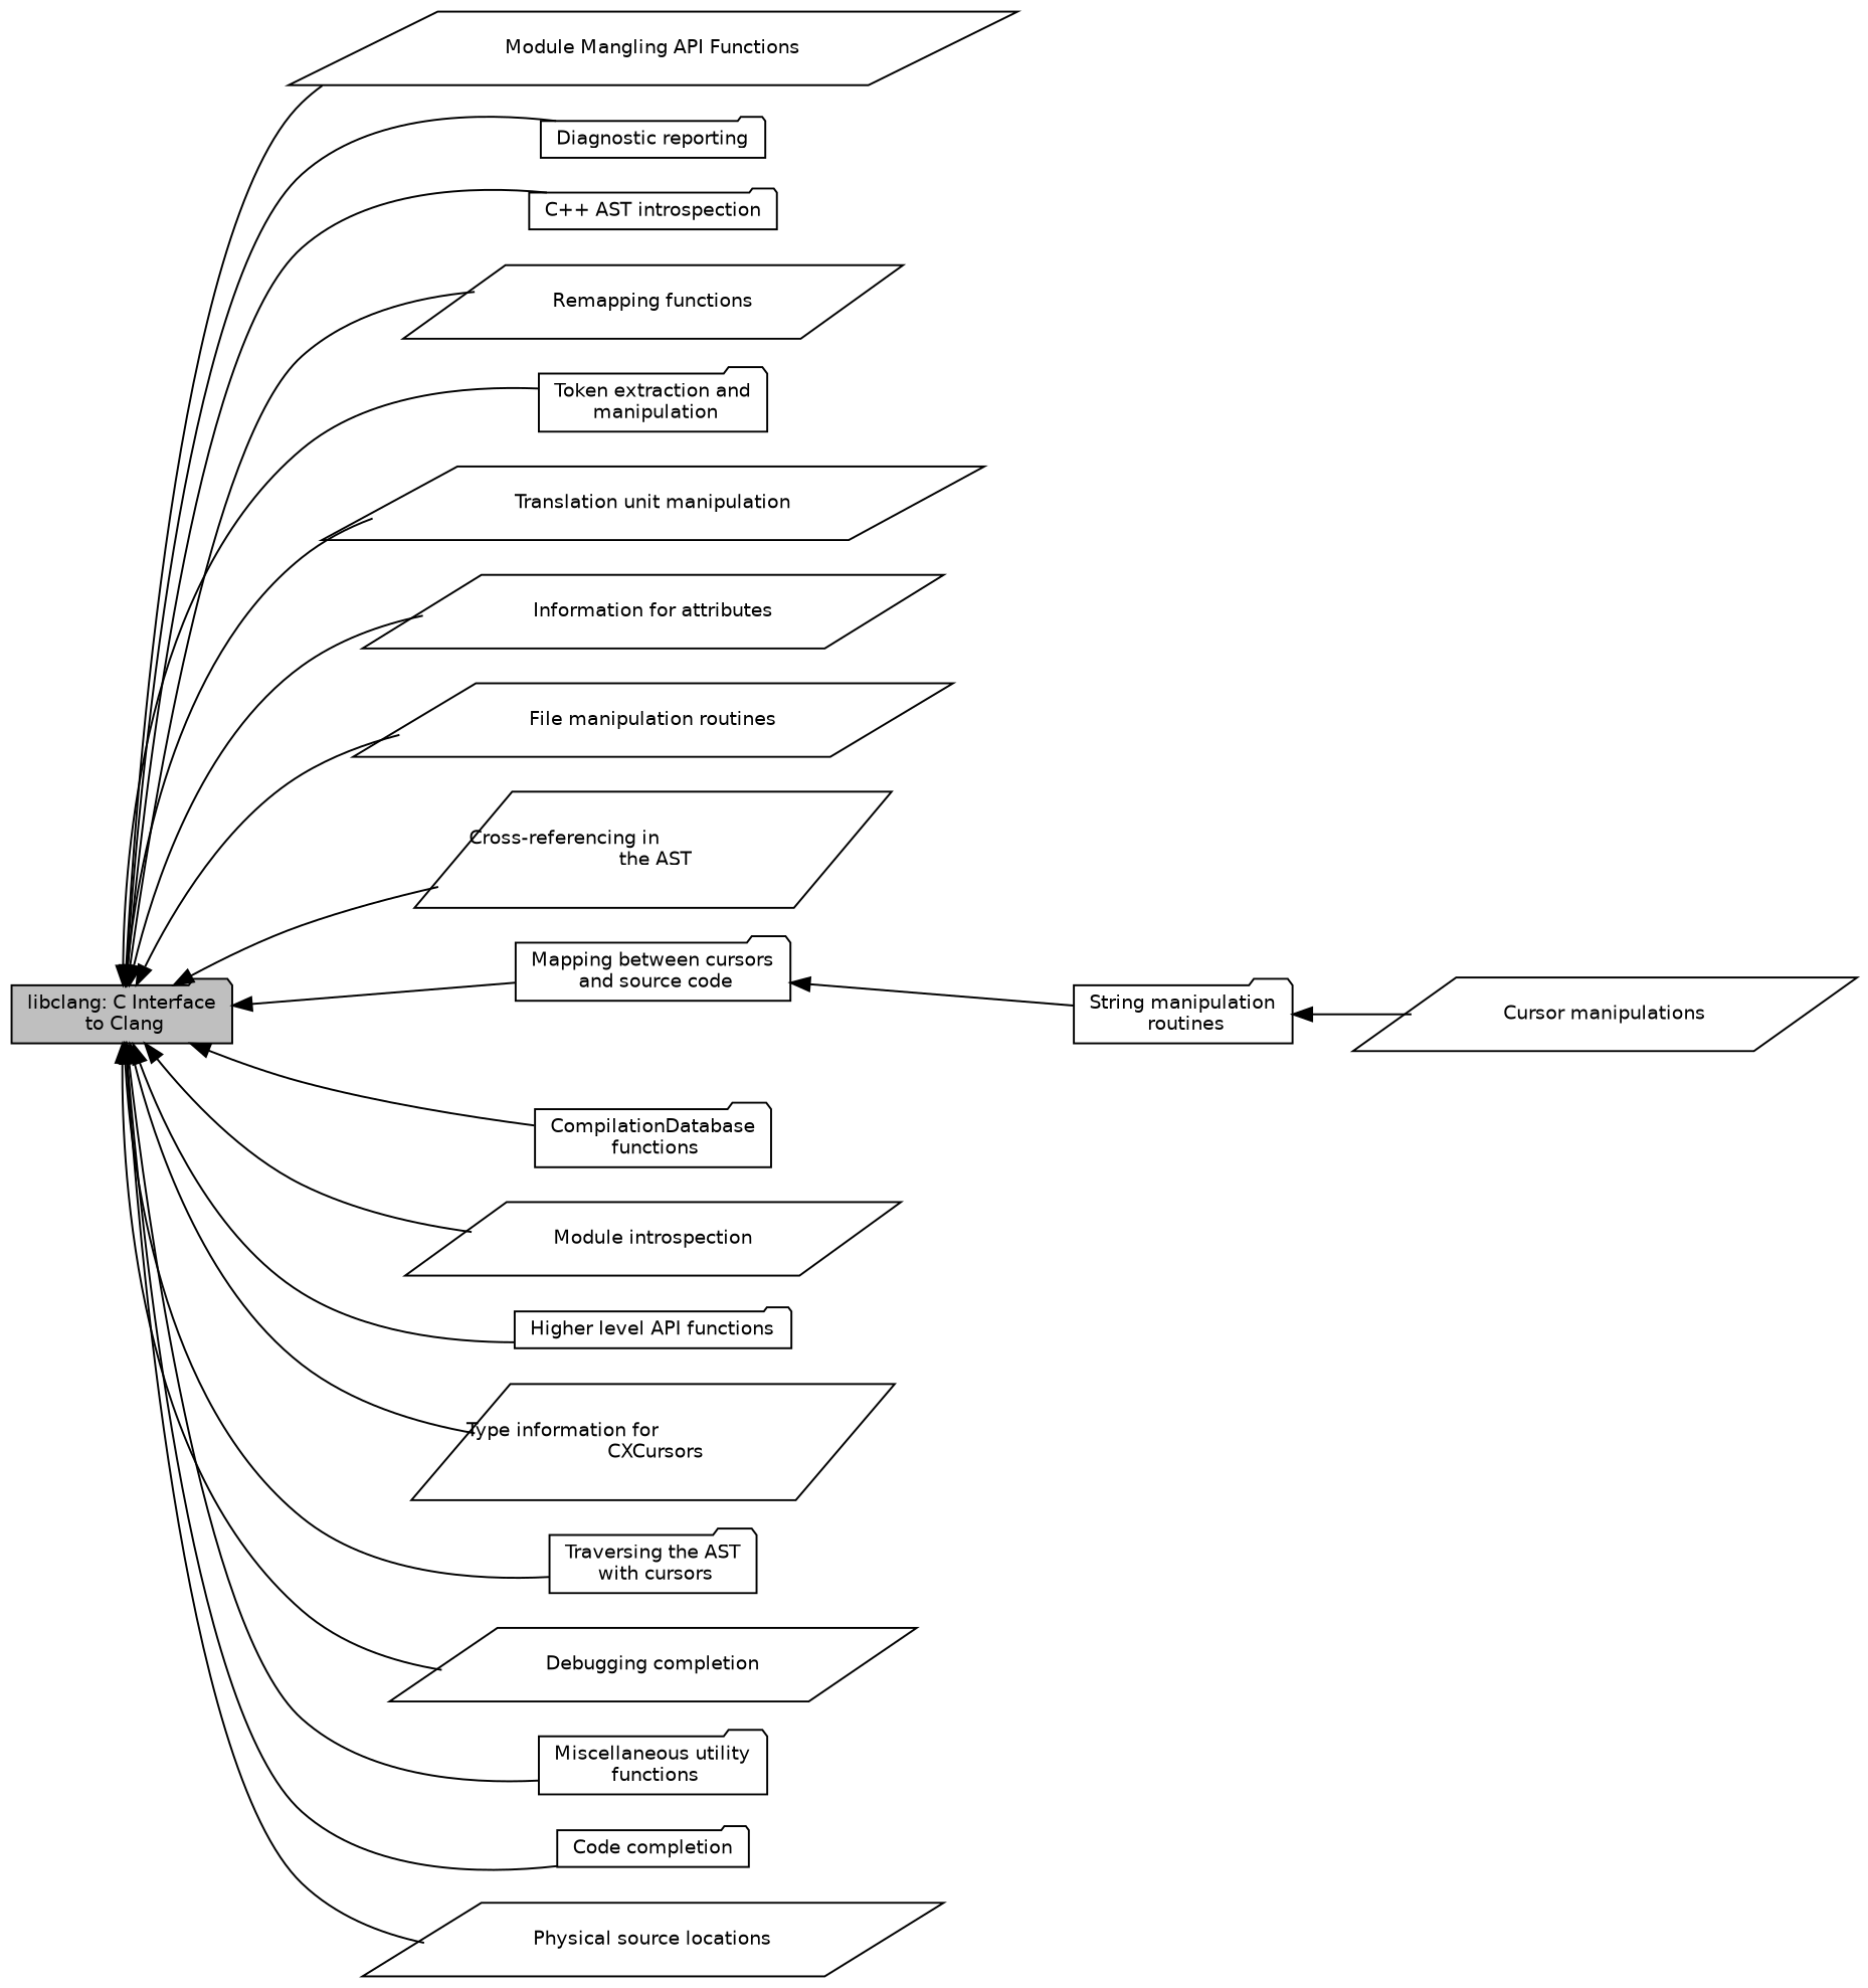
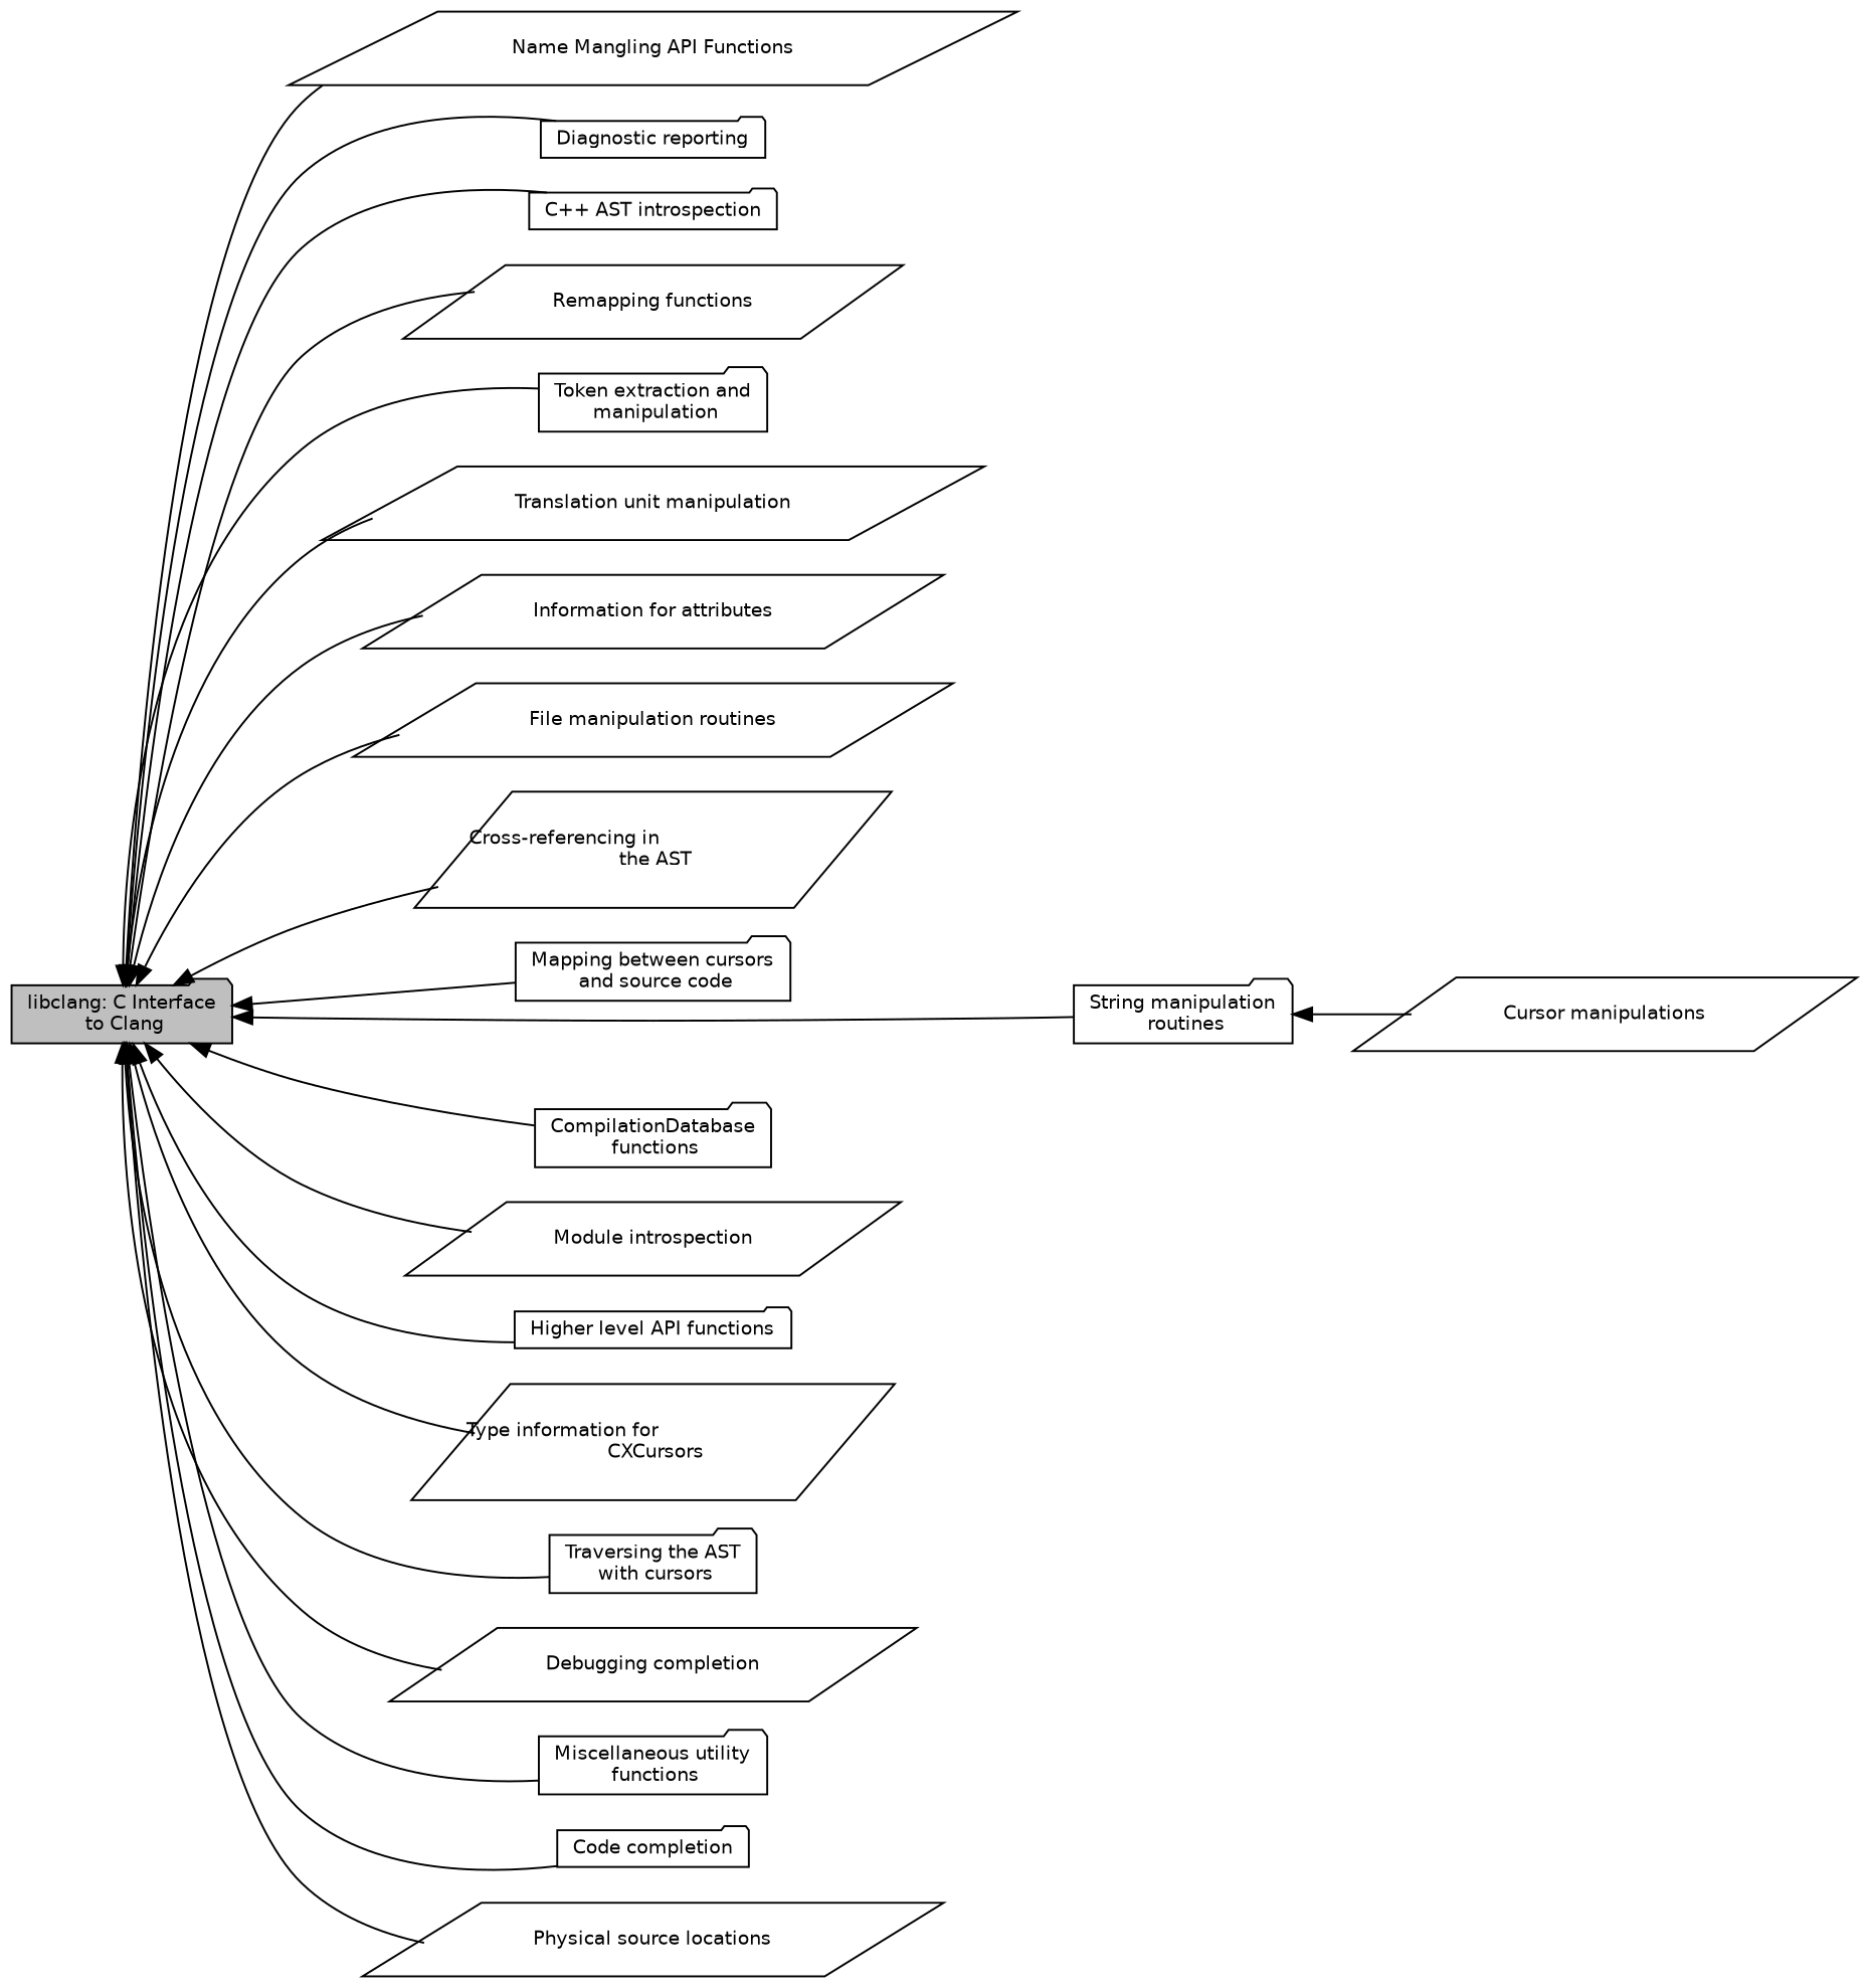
  digraph {
    rankdir=LR
    node [color=black fillcolor=white fontname=Helvetica fontsize=10 shape=parallelogram style=filled]
    edge [dir=back fontname=Helvetica fontsize=10 labelfontname=Helvetica labelfontsize=10 shape=plaintext style=solid]
-   n1 [height=0.2 label="Module Mangling API Functions" width=0.4]
+   n1 [height=0.2 label="Name Mangling API Functions" width=0.4]
    n2 [height=0.2 label="Diagnostic reporting" shape=folder width=0.4]
    n3 [height=0.2 label="C++ AST introspection" shape=folder width=0.4]
    n4 [height=0.2 label="Remapping functions" width=0.4]
    n5 [height=0.2 label="Token extraction and\l manipulation" shape=folder width=0.4]
    n6 [height=0.2 label="Translation unit manipulation" width=0.4]
    n7 [height=0.2 label="Information for attributes" width=0.4]
    n8 [height=0.2 label="File manipulation routines" width=0.4]
    n9 [height=0.2 label="Cross-referencing in\l the AST" width=0.4]
    n10 [fillcolor=grey75 fontcolor=black height=0.2 label="libclang: C Interface\l to Clang" shape=folder width=0.4]
    n11 [height=0.2 label="Mapping between cursors\l and source code" shape=folder width=0.4]
    n12 [height=0.2 label="String manipulation\l routines" shape=folder width=0.4]
    n13 [height=0.2 label="CompilationDatabase\l functions" shape=folder width=0.4]
    n14 [height=0.2 label="Module introspection" width=0.4]
    n15 [height=0.2 label="Higher level API functions" shape=folder width=0.4]
    n16 [height=0.2 label="Type information for\l CXCursors" width=0.4]
    n17 [height=0.2 label="Traversing the AST\l with cursors" shape=folder width=0.4]
    n18 [height=0.2 label="Debugging completion" width=0.4]
    n19 [height=0.2 label="Miscellaneous utility\l functions" shape=folder width=0.4]
    n20 [height=0.2 label="Code completion" shape=folder width=0.4]
    n21 [height=0.2 label="Physical source locations" width=0.4]
    n22 [height=0.2 label="Cursor manipulations" width=0.4]
    n10 -> n1
    n10 -> n2
    n10 -> n3
    n10 -> n4
    n10 -> n5
    n10 -> n6
    n10 -> n7
    n10 -> n8
    n10 -> n9
    n10 -> n11
-   n11 -> n12
+   n10 -> n12
    n10 -> n13
    n10 -> n14
    n10 -> n15
    n10 -> n16
    n10 -> n17
    n10 -> n18
    n10 -> n19
    n10 -> n20
    n10 -> n21
    n12 -> n22
  }
